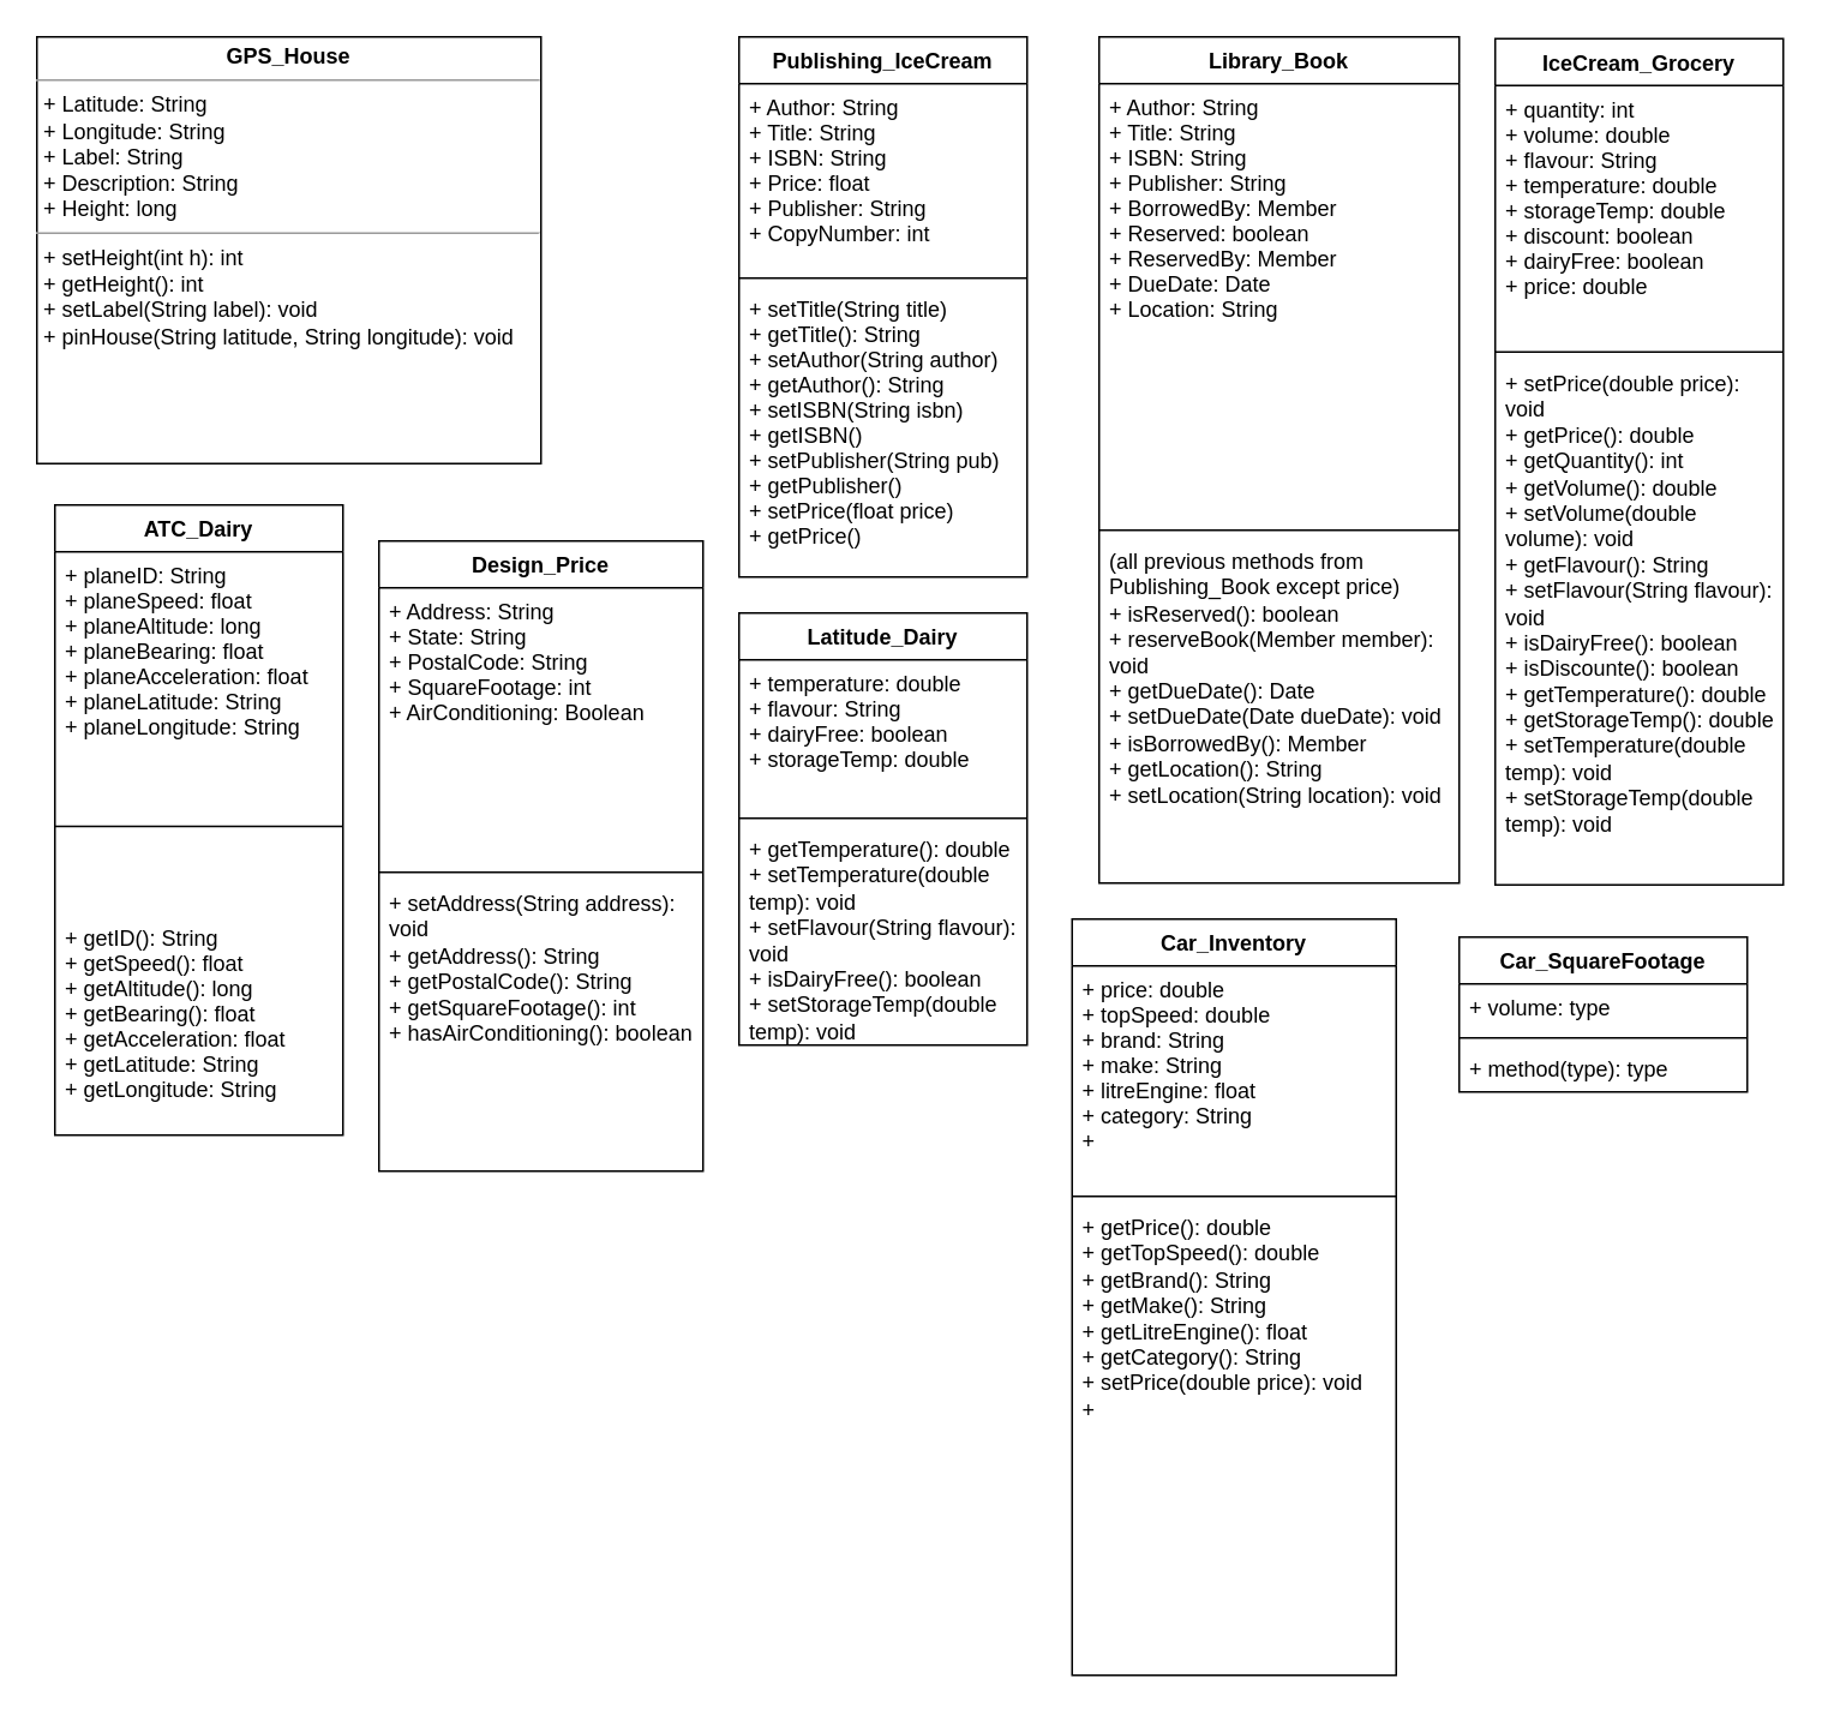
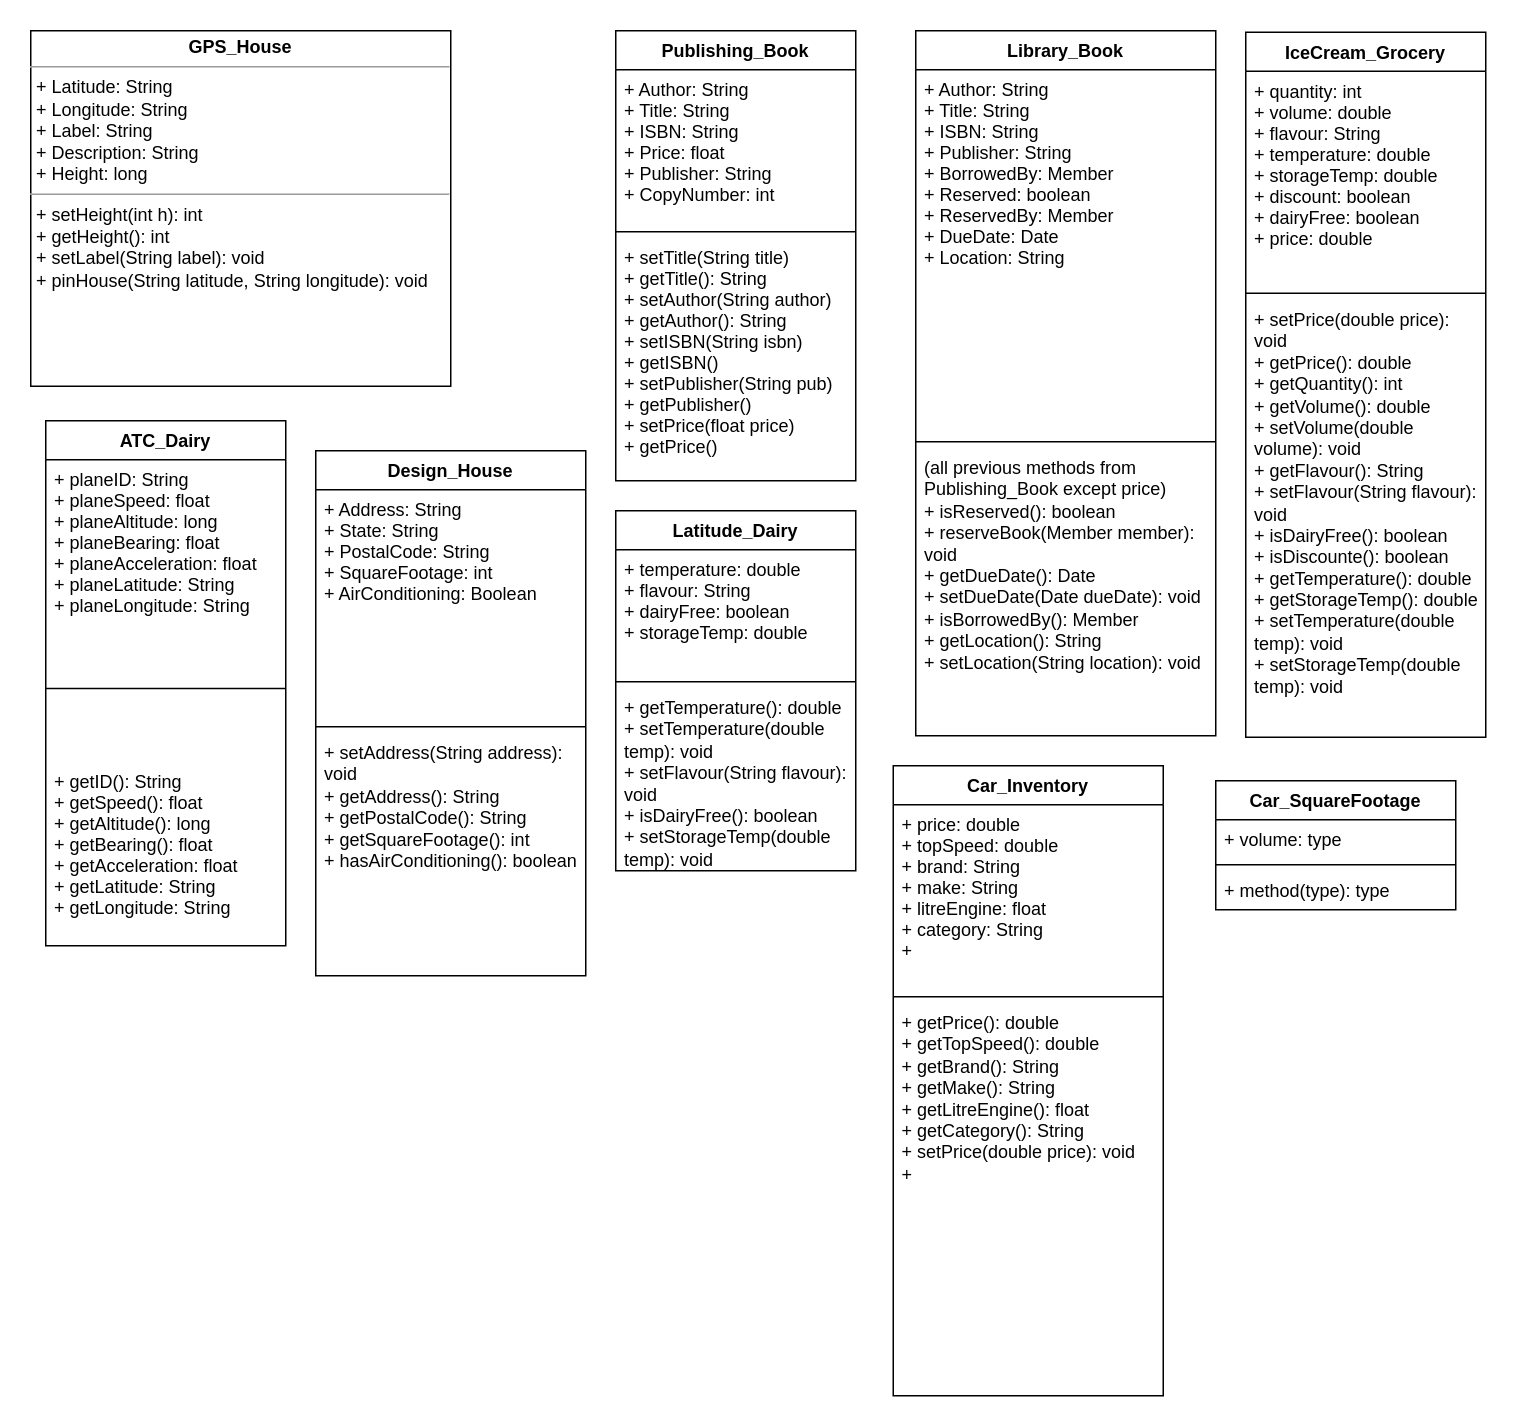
  <mxCell id="0" />
  <mxCell id="1" parent="0" />
  <mxCell id="2" value="&lt;p style=&quot;margin: 0px ; margin-top: 4px ; text-align: center&quot;&gt;&lt;b&gt;GPS_House&lt;/b&gt;&lt;/p&gt;&lt;hr size=&quot;1&quot;&gt;&lt;p style=&quot;margin: 0px ; margin-left: 4px&quot;&gt;+ Latitude: String&lt;/p&gt;&lt;p style=&quot;margin: 0px ; margin-left: 4px&quot;&gt;+ Longitude: String&lt;/p&gt;&lt;p style=&quot;margin: 0px ; margin-left: 4px&quot;&gt;+ Label: String&lt;/p&gt;&lt;p style=&quot;margin: 0px ; margin-left: 4px&quot;&gt;+ Description: String&lt;/p&gt;&lt;p style=&quot;margin: 0px ; margin-left: 4px&quot;&gt;+ Height: long&lt;/p&gt;&lt;hr size=&quot;1&quot;&gt;&lt;p style=&quot;margin: 0px ; margin-left: 4px&quot;&gt;+ setHeight(int h): int&lt;/p&gt;&lt;p style=&quot;margin: 0px ; margin-left: 4px&quot;&gt;+ getHeight(): int&lt;/p&gt;&lt;p style=&quot;margin: 0px ; margin-left: 4px&quot;&gt;+ setLabel(String label): void&lt;/p&gt;&lt;p style=&quot;margin: 0px ; margin-left: 4px&quot;&gt;+ pinHouse(String latitude, String longitude): void&lt;/p&gt;&lt;p style=&quot;margin: 0px ; margin-left: 4px&quot;&gt;&lt;br&gt;&lt;/p&gt;&lt;p style=&quot;margin: 0px ; margin-left: 4px&quot;&gt;&lt;br&gt;&lt;/p&gt;" style="verticalAlign=top;align=left;overflow=fill;fontSize=12;fontFamily=Helvetica;html=1;" parent="1" vertex="1"><mxGeometry x="20" y="20" width="280" height="237" as="geometry" /></mxCell>
  <mxCell id="3" value="Library_Book" style="swimlane;fontStyle=1;align=center;verticalAlign=top;childLayout=stackLayout;horizontal=1;startSize=26;horizontalStack=0;resizeParent=1;resizeParentMax=0;resizeLast=0;collapsible=1;marginBottom=0;" parent="1" vertex="1"><mxGeometry x="610" y="20" width="200" height="470" as="geometry" /></mxCell>
  <mxCell id="4" value="+ Author: String&#10;+ Title: String&#10;+ ISBN: String&#10;+ Publisher: String&#10;+ BorrowedBy: Member&#10;+ Reserved: boolean&#10;+ ReservedBy: Member&#10;+ DueDate: Date&#10;+ Location: String&#10;" style="text;strokeColor=none;fillColor=none;align=left;verticalAlign=top;spacingLeft=4;spacingRight=4;overflow=hidden;rotatable=0;points=[[0,0.5],[1,0.5]];portConstraint=eastwest;" parent="3" vertex="1"><mxGeometry y="26" width="200" height="244" as="geometry" /></mxCell>
  <mxCell id="5" value="" style="line;strokeWidth=1;fillColor=none;align=left;verticalAlign=middle;spacingTop=-1;spacingLeft=3;spacingRight=3;rotatable=0;labelPosition=right;points=[];portConstraint=eastwest;" parent="3" vertex="1"><mxGeometry y="270" width="200" height="8" as="geometry" /></mxCell>
  <mxCell id="6" value="(all previous methods from Publishing_Book except price)&#10;+ isReserved(): boolean&#10;+ reserveBook(Member member): void&#10;+ getDueDate(): Date&#10;+ setDueDate(Date dueDate): void&#10;+ isBorrowedBy(): Member&#10;+ getLocation(): String&#10;+ setLocation(String location): void&#10;" style="text;strokeColor=none;fillColor=none;align=left;verticalAlign=top;spacingLeft=4;spacingRight=4;overflow=hidden;rotatable=0;points=[[0,0.5],[1,0.5]];portConstraint=eastwest;whiteSpace=wrap;" parent="3" vertex="1"><mxGeometry y="278" width="200" height="192" as="geometry" /></mxCell>
- <mxCell id="7" value="Publishing_IceCream" style="swimlane;fontStyle=1;align=center;verticalAlign=top;childLayout=stackLayout;horizontal=1;startSize=26;horizontalStack=0;resizeParent=1;resizeParentMax=0;resizeLast=0;collapsible=1;marginBottom=0;" parent="1" vertex="1"><mxGeometry x="410" y="20" width="160" height="300" as="geometry" /></mxCell>
+ <mxCell id="7" value="Publishing_Book" style="swimlane;fontStyle=1;align=center;verticalAlign=top;childLayout=stackLayout;horizontal=1;startSize=26;horizontalStack=0;resizeParent=1;resizeParentMax=0;resizeLast=0;collapsible=1;marginBottom=0;" parent="1" vertex="1"><mxGeometry x="410" y="20" width="160" height="300" as="geometry" /></mxCell>
  <mxCell id="8" value="+ Author: String&#10;+ Title: String&#10;+ ISBN: String&#10;+ Price: float&#10;+ Publisher: String&#10;+ CopyNumber: int" style="text;strokeColor=none;fillColor=none;align=left;verticalAlign=top;spacingLeft=4;spacingRight=4;overflow=hidden;rotatable=0;points=[[0,0.5],[1,0.5]];portConstraint=eastwest;" parent="7" vertex="1"><mxGeometry y="26" width="160" height="104" as="geometry" /></mxCell>
  <mxCell id="9" value="" style="line;strokeWidth=1;fillColor=none;align=left;verticalAlign=middle;spacingTop=-1;spacingLeft=3;spacingRight=3;rotatable=0;labelPosition=right;points=[];portConstraint=eastwest;" parent="7" vertex="1"><mxGeometry y="130" width="160" height="8" as="geometry" /></mxCell>
  <mxCell id="10" value="+ setTitle(String title)&#10;+ getTitle(): String&#10;+ setAuthor(String author)&#10;+ getAuthor(): String&#10;+ setISBN(String isbn)&#10;+ getISBN()&#10;+ setPublisher(String pub)&#10;+ getPublisher()&#10;+ setPrice(float price)&#10;+ getPrice()&#10;&#10;" style="text;strokeColor=none;fillColor=none;align=left;verticalAlign=top;spacingLeft=4;spacingRight=4;overflow=hidden;rotatable=0;points=[[0,0.5],[1,0.5]];portConstraint=eastwest;" parent="7" vertex="1"><mxGeometry y="138" width="160" height="162" as="geometry" /></mxCell>
  <mxCell id="11" value="ATC_Dairy" style="swimlane;fontStyle=1;align=center;verticalAlign=top;childLayout=stackLayout;horizontal=1;startSize=26;horizontalStack=0;resizeParent=1;resizeParentMax=0;resizeLast=0;collapsible=1;marginBottom=0;" parent="1" vertex="1"><mxGeometry x="30" y="280" width="160" height="350" as="geometry" /></mxCell>
  <mxCell id="12" value="+ planeID: String&#10;+ planeSpeed: float&#10;+ planeAltitude: long&#10;+ planeBearing: float&#10;+ planeAcceleration: float&#10;+ planeLatitude: String&#10;+ planeLongitude: String&#10;" style="text;strokeColor=none;fillColor=none;align=left;verticalAlign=top;spacingLeft=4;spacingRight=4;overflow=hidden;rotatable=0;points=[[0,0.5],[1,0.5]];portConstraint=eastwest;" parent="11" vertex="1"><mxGeometry y="26" width="160" height="104" as="geometry" /></mxCell>
  <mxCell id="13" value="" style="line;strokeWidth=1;fillColor=none;align=left;verticalAlign=middle;spacingTop=-1;spacingLeft=3;spacingRight=3;rotatable=0;labelPosition=right;points=[];portConstraint=eastwest;" parent="11" vertex="1"><mxGeometry y="130" width="160" height="97" as="geometry" /></mxCell>
  <mxCell id="14" value="+ getID(): String&#10;+ getSpeed(): float&#10;+ getAltitude(): long&#10;+ getBearing(): float&#10;+ getAcceleration: float&#10;+ getLatitude: String&#10;+ getLongitude: String&#10;" style="text;strokeColor=none;fillColor=none;align=left;verticalAlign=top;spacingLeft=4;spacingRight=4;overflow=hidden;rotatable=0;points=[[0,0.5],[1,0.5]];portConstraint=eastwest;" parent="11" vertex="1"><mxGeometry y="227" width="160" height="123" as="geometry" /></mxCell>
- <mxCell id="15" value="Design_Price" style="swimlane;fontStyle=1;align=center;verticalAlign=top;childLayout=stackLayout;horizontal=1;startSize=26;horizontalStack=0;resizeParent=1;resizeParentMax=0;resizeLast=0;collapsible=1;marginBottom=0;" parent="1" vertex="1"><mxGeometry x="210" y="300" width="180" height="350" as="geometry" /></mxCell>
+ <mxCell id="15" value="Design_House" style="swimlane;fontStyle=1;align=center;verticalAlign=top;childLayout=stackLayout;horizontal=1;startSize=26;horizontalStack=0;resizeParent=1;resizeParentMax=0;resizeLast=0;collapsible=1;marginBottom=0;" parent="1" vertex="1"><mxGeometry x="210" y="300" width="180" height="350" as="geometry" /></mxCell>
  <mxCell id="16" value="+ Address: String&#10;+ State: String&#10;+ PostalCode: String&#10;+ SquareFootage: int&#10;+ AirConditioning: Boolean&#10;" style="text;strokeColor=none;fillColor=none;align=left;verticalAlign=top;spacingLeft=4;spacingRight=4;overflow=hidden;rotatable=0;points=[[0,0.5],[1,0.5]];portConstraint=eastwest;" parent="15" vertex="1"><mxGeometry y="26" width="180" height="154" as="geometry" /></mxCell>
  <mxCell id="17" value="" style="line;strokeWidth=1;fillColor=none;align=left;verticalAlign=middle;spacingTop=-1;spacingLeft=3;spacingRight=3;rotatable=0;labelPosition=right;points=[];portConstraint=eastwest;" parent="15" vertex="1"><mxGeometry y="180" width="180" height="8" as="geometry" /></mxCell>
  <mxCell id="18" value="+ setAddress(String address): void&#10;+ getAddress(): String&#10;+ getPostalCode(): String&#10;+ getSquareFootage(): int&#10;+ hasAirConditioning(): boolean" style="text;strokeColor=none;fillColor=none;align=left;verticalAlign=top;spacingLeft=4;spacingRight=4;overflow=hidden;rotatable=0;points=[[0,0.5],[1,0.5]];portConstraint=eastwest;whiteSpace=wrap;" parent="15" vertex="1"><mxGeometry y="188" width="180" height="162" as="geometry" /></mxCell>
  <mxCell id="19" value="Latitude_Dairy" style="swimlane;fontStyle=1;align=center;verticalAlign=top;childLayout=stackLayout;horizontal=1;startSize=26;horizontalStack=0;resizeParent=1;resizeParentMax=0;resizeLast=0;collapsible=1;marginBottom=0;" vertex="1" parent="1"><mxGeometry x="410" y="340" width="160" height="240" as="geometry" /></mxCell>
  <mxCell id="20" value="+ temperature: double&#10;+ flavour: String&#10;+ dairyFree: boolean&#10;+ storageTemp: double" style="text;strokeColor=none;fillColor=none;align=left;verticalAlign=top;spacingLeft=4;spacingRight=4;overflow=hidden;rotatable=0;points=[[0,0.5],[1,0.5]];portConstraint=eastwest;" vertex="1" parent="19"><mxGeometry y="26" width="160" height="84" as="geometry" /></mxCell>
  <mxCell id="21" value="" style="line;strokeWidth=1;fillColor=none;align=left;verticalAlign=middle;spacingTop=-1;spacingLeft=3;spacingRight=3;rotatable=0;labelPosition=right;points=[];portConstraint=eastwest;" vertex="1" parent="19"><mxGeometry y="110" width="160" height="8" as="geometry" /></mxCell>
  <mxCell id="22" value="+ getTemperature(): double&#10;+ setTemperature(double temp): void&#10;+ setFlavour(String flavour): void&#10;+ isDairyFree(): boolean&#10;+ setStorageTemp(double temp): void" style="text;strokeColor=none;fillColor=none;align=left;verticalAlign=top;spacingLeft=4;spacingRight=4;overflow=hidden;rotatable=0;points=[[0,0.5],[1,0.5]];portConstraint=eastwest;whiteSpace=wrap;" vertex="1" parent="19"><mxGeometry y="118" width="160" height="122" as="geometry" /></mxCell>
  <mxCell id="23" value="IceCream_Grocery" style="swimlane;fontStyle=1;align=center;verticalAlign=top;childLayout=stackLayout;horizontal=1;startSize=26;horizontalStack=0;resizeParent=1;resizeParentMax=0;resizeLast=0;collapsible=1;marginBottom=0;" vertex="1" parent="1"><mxGeometry x="830" y="21" width="160" height="470" as="geometry" /></mxCell>
  <mxCell id="24" value="+ quantity: int&#10;+ volume: double&#10;+ flavour: String&#10;+ temperature: double&#10;+ storageTemp: double&#10;+ discount: boolean&#10;+ dairyFree: boolean&#10;+ price: double&#10;" style="text;strokeColor=none;fillColor=none;align=left;verticalAlign=top;spacingLeft=4;spacingRight=4;overflow=hidden;rotatable=0;points=[[0,0.5],[1,0.5]];portConstraint=eastwest;" vertex="1" parent="23"><mxGeometry y="26" width="160" height="144" as="geometry" /></mxCell>
  <mxCell id="25" value="" style="line;strokeWidth=1;fillColor=none;align=left;verticalAlign=middle;spacingTop=-1;spacingLeft=3;spacingRight=3;rotatable=0;labelPosition=right;points=[];portConstraint=eastwest;" vertex="1" parent="23"><mxGeometry y="170" width="160" height="8" as="geometry" /></mxCell>
  <mxCell id="26" value="+ setPrice(double price): void&#10;+ getPrice(): double&#10;+ getQuantity(): int&#10;+ getVolume(): double&#10;+ setVolume(double volume): void&#10;+ getFlavour(): String&#10;+ setFlavour(String flavour): void&#10;+ isDairyFree(): boolean&#10;+ isDiscounte(): boolean&#10;+ getTemperature(): double&#10;+ getStorageTemp(): double&#10;+ setTemperature(double temp): void&#10;+ setStorageTemp(double temp): void&#10;" style="text;strokeColor=none;fillColor=none;align=left;verticalAlign=top;spacingLeft=4;spacingRight=4;overflow=hidden;rotatable=0;points=[[0,0.5],[1,0.5]];portConstraint=eastwest;whiteSpace=wrap;" vertex="1" parent="23"><mxGeometry y="178" width="160" height="292" as="geometry" /></mxCell>
  <mxCell id="27" value="Car_Inventory" style="swimlane;fontStyle=1;align=center;verticalAlign=top;childLayout=stackLayout;horizontal=1;startSize=26;horizontalStack=0;resizeParent=1;resizeParentMax=0;resizeLast=0;collapsible=1;marginBottom=0;" vertex="1" parent="1"><mxGeometry x="595" y="510" width="180" height="420" as="geometry" /></mxCell>
  <mxCell id="28" value="+ price: double&#10;+ topSpeed: double&#10;+ brand: String&#10;+ make: String&#10;+ litreEngine: float&#10;+ category: String&#10;+ " style="text;strokeColor=none;fillColor=none;align=left;verticalAlign=top;spacingLeft=4;spacingRight=4;overflow=hidden;rotatable=0;points=[[0,0.5],[1,0.5]];portConstraint=eastwest;" vertex="1" parent="27"><mxGeometry y="26" width="180" height="124" as="geometry" /></mxCell>
  <mxCell id="29" value="" style="line;strokeWidth=1;fillColor=none;align=left;verticalAlign=middle;spacingTop=-1;spacingLeft=3;spacingRight=3;rotatable=0;labelPosition=right;points=[];portConstraint=eastwest;" vertex="1" parent="27"><mxGeometry y="150" width="180" height="8" as="geometry" /></mxCell>
  <mxCell id="30" value="+ getPrice(): double&#10;+ getTopSpeed(): double&#10;+ getBrand(): String&#10;+ getMake(): String&#10;+ getLitreEngine(): float&#10;+ getCategory(): String&#10;+ setPrice(double price): void&#10;+ &#10;" style="text;strokeColor=none;fillColor=none;align=left;verticalAlign=top;spacingLeft=4;spacingRight=4;overflow=hidden;rotatable=0;points=[[0,0.5],[1,0.5]];portConstraint=eastwest;whiteSpace=wrap;" vertex="1" parent="27"><mxGeometry y="158" width="180" height="262" as="geometry" /></mxCell>
  <mxCell id="31" value="Car_SquareFootage" style="swimlane;fontStyle=1;align=center;verticalAlign=top;childLayout=stackLayout;horizontal=1;startSize=26;horizontalStack=0;resizeParent=1;resizeParentMax=0;resizeLast=0;collapsible=1;marginBottom=0;" vertex="1" parent="1"><mxGeometry x="810" y="520" width="160" height="86" as="geometry" /></mxCell>
  <mxCell id="32" value="+ volume: type" style="text;strokeColor=none;fillColor=none;align=left;verticalAlign=top;spacingLeft=4;spacingRight=4;overflow=hidden;rotatable=0;points=[[0,0.5],[1,0.5]];portConstraint=eastwest;" vertex="1" parent="31"><mxGeometry y="26" width="160" height="26" as="geometry" /></mxCell>
  <mxCell id="33" value="" style="line;strokeWidth=1;fillColor=none;align=left;verticalAlign=middle;spacingTop=-1;spacingLeft=3;spacingRight=3;rotatable=0;labelPosition=right;points=[];portConstraint=eastwest;" vertex="1" parent="31"><mxGeometry y="52" width="160" height="8" as="geometry" /></mxCell>
  <mxCell id="34" value="+ method(type): type" style="text;strokeColor=none;fillColor=none;align=left;verticalAlign=top;spacingLeft=4;spacingRight=4;overflow=hidden;rotatable=0;points=[[0,0.5],[1,0.5]];portConstraint=eastwest;" vertex="1" parent="31"><mxGeometry y="60" width="160" height="26" as="geometry" /></mxCell>
